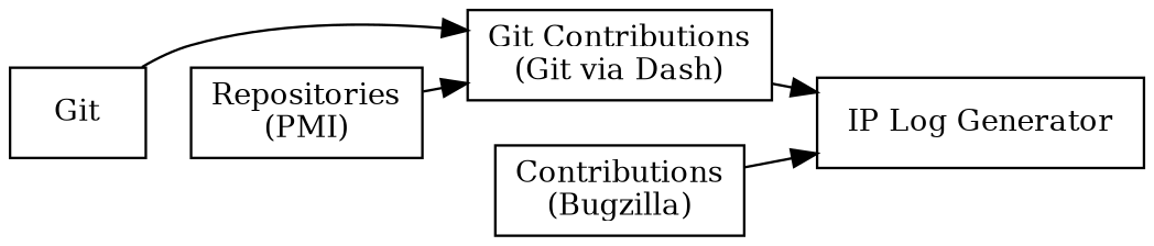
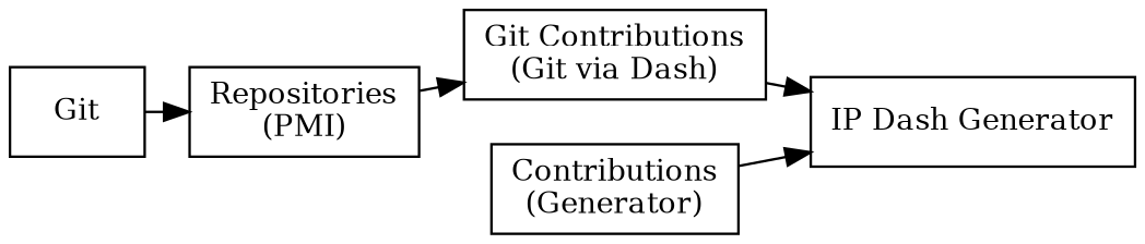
  digraph {
    nodesep=0.25
    rankdir=LR
    ranksep=0.25
    node [fillcolor=white fontsize=12 group=g1 shape=box style=filled]
    n1 [label=Git]
    n2 [label="Git Contributions\n(Git via Dash)" group=""]
-   n3 [label="IP Log Generator"]
+   n3 [label="IP Dash Generator"]
    n4 [label="Repositories\n(PMI)"]
-   n5 [label="Contributions\n(Bugzilla)" group=""]
-   n1 -> n2
+   n5 [label="Contributions\n(Generator)" group=""]
+   n1 -> n4
    n2 -> n3
    n4 -> n2
    n5 -> n3
  }
